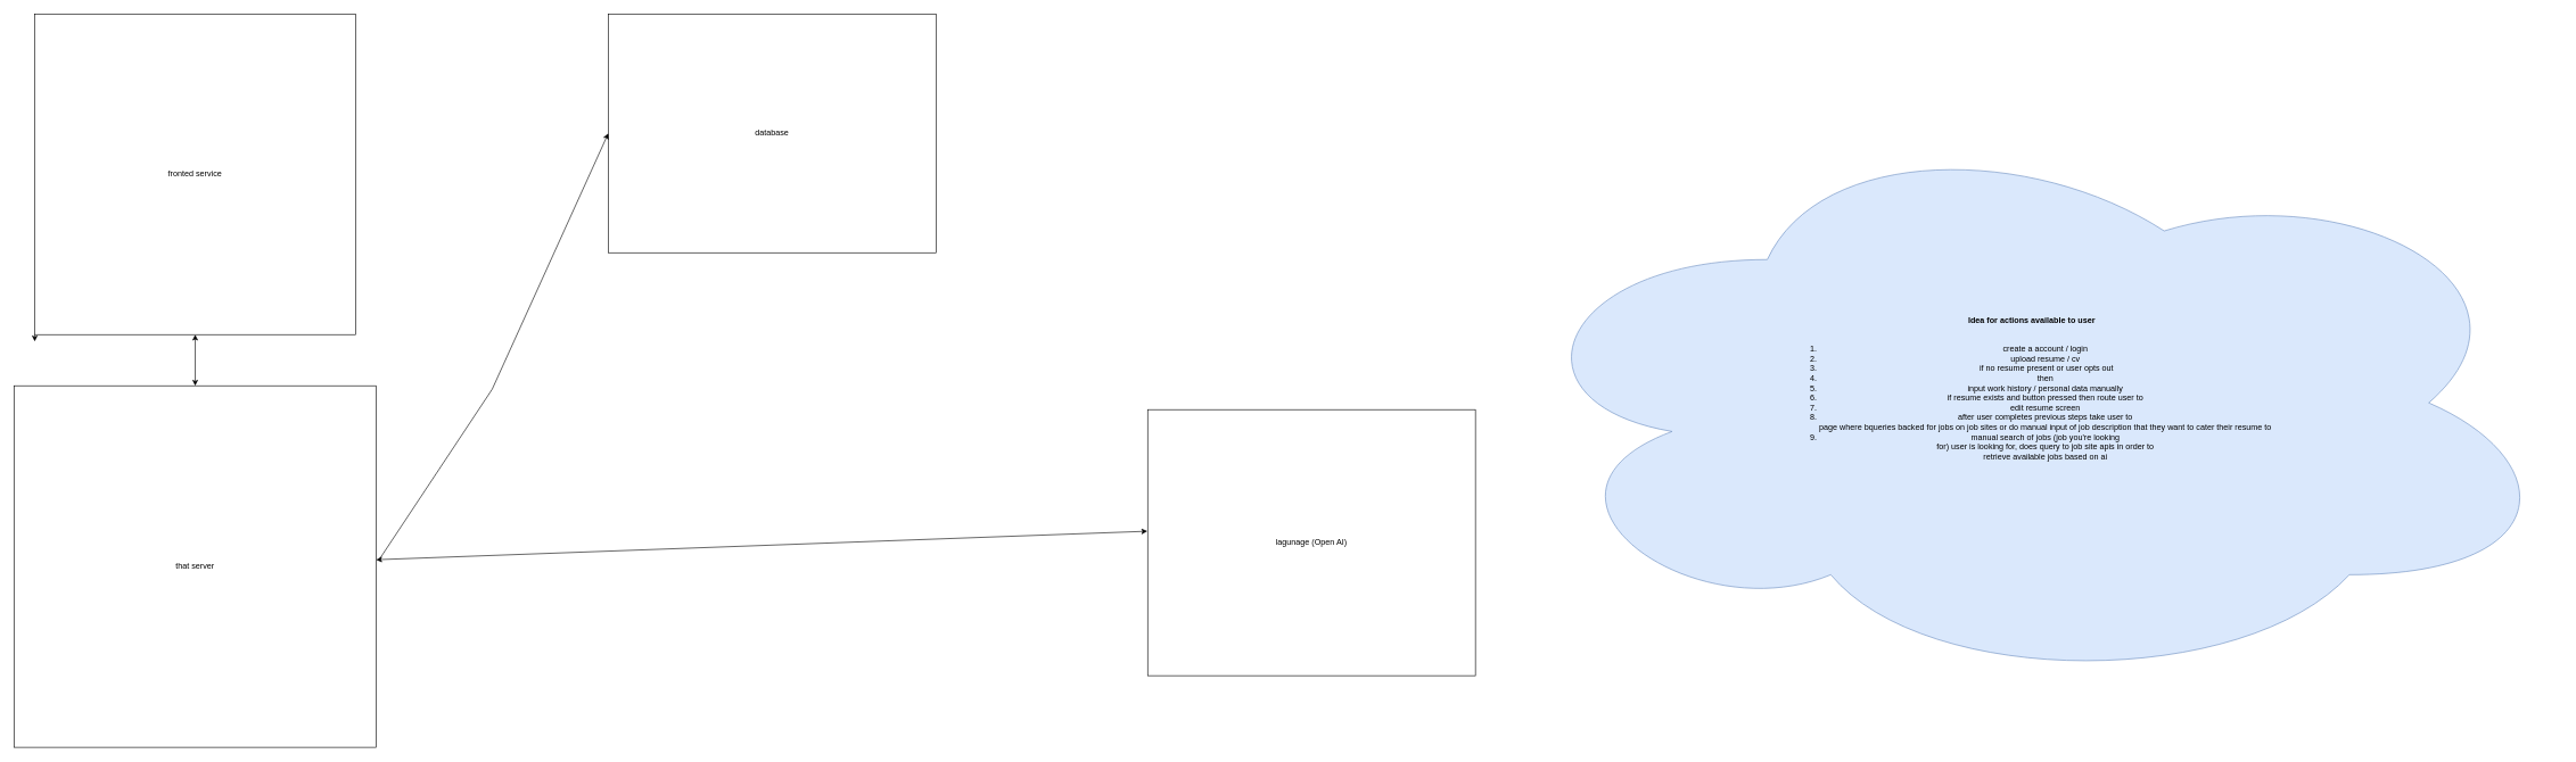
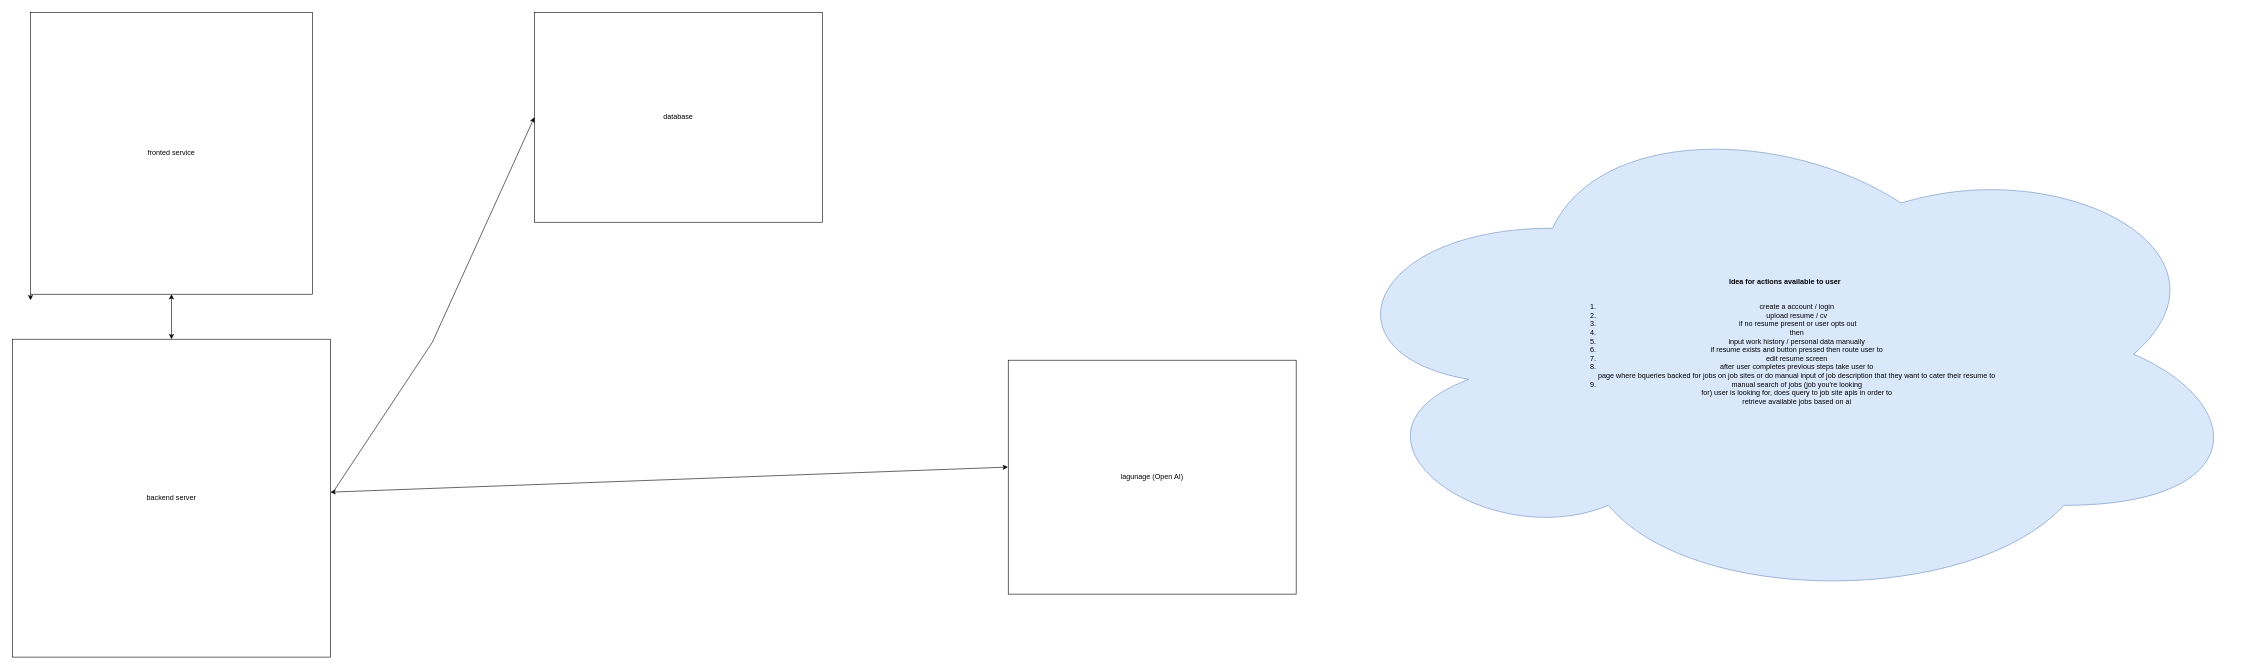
  <mxCell id="0" />
  <mxCell id="1" parent="0" />
  <mxCell id="2" style="edgeStyle=orthogonalEdgeStyle;rounded=0;orthogonalLoop=1;jettySize=auto;html=1;exitX=0;exitY=1;exitDx=0;exitDy=0;" edge="1" parent="1" source="3"><mxGeometry relative="1" as="geometry"><mxPoint x="50" y="500" as="targetPoint" /></mxGeometry></mxCell>
  <mxCell id="3" value="fronted service" style="whiteSpace=wrap;html=1;aspect=fixed;" vertex="1" parent="1"><mxGeometry x="50" y="20" width="470" height="470" as="geometry" /></mxCell>
- <mxCell id="4" value="that server" style="whiteSpace=wrap;html=1;aspect=fixed;" vertex="1" parent="1"><mxGeometry x="20" y="565" width="530" height="530" as="geometry" /></mxCell>
+ <mxCell id="4" value="backend server" style="whiteSpace=wrap;html=1;aspect=fixed;" vertex="1" parent="1"><mxGeometry x="20" y="565" width="530" height="530" as="geometry" /></mxCell>
  <mxCell id="5" value="database" style="whiteSpace=wrap;html=1;aspect=fixed;" vertex="1" parent="1"><mxGeometry x="890" y="20" width="480" height="350" as="geometry" /></mxCell>
  <mxCell id="6" value="lagunage (Open AI)" style="whiteSpace=wrap;html=1;aspect=fixed;" vertex="1" parent="1"><mxGeometry x="1680" y="600" width="480" height="390" as="geometry" /></mxCell>
  <mxCell id="7" value="" style="endArrow=classic;startArrow=classic;html=1;rounded=0;exitX=0.5;exitY=0;exitDx=0;exitDy=0;entryX=0.5;entryY=1;entryDx=0;entryDy=0;" edge="1" parent="1" source="4" target="3"><mxGeometry width="50" height="50" relative="1" as="geometry"><mxPoint x="690" y="590" as="sourcePoint" /><mxPoint x="530" y="510" as="targetPoint" /><Array as="points" /></mxGeometry></mxCell>
  <mxCell id="8" value="" style="endArrow=classic;startArrow=classic;html=1;rounded=0;entryX=-0.001;entryY=0.457;entryDx=0;entryDy=0;entryPerimeter=0;" edge="1" parent="1" target="6"><mxGeometry width="50" height="50" relative="1" as="geometry"><mxPoint x="550" y="820" as="sourcePoint" /><mxPoint x="600" y="770" as="targetPoint" /></mxGeometry></mxCell>
  <mxCell id="9" value="" style="endArrow=classic;html=1;rounded=0;exitX=1.011;exitY=0.477;exitDx=0;exitDy=0;exitPerimeter=0;entryX=0;entryY=0.5;entryDx=0;entryDy=0;" edge="1" parent="1" source="4" target="5"><mxGeometry width="50" height="50" relative="1" as="geometry"><mxPoint x="690" y="590" as="sourcePoint" /><mxPoint x="740" y="540" as="targetPoint" /><Array as="points"><mxPoint x="720" y="570" /></Array></mxGeometry></mxCell>
  <mxCell id="10" value="&lt;b&gt;Idea for actions available to user&lt;/b&gt;&lt;div&gt;&lt;br&gt;&lt;/div&gt;&lt;ol&gt;&lt;li&gt;create a account / login&lt;/li&gt;&lt;li&gt;upload resume / cv &lt;br&gt;&lt;/li&gt;&lt;li&gt;&amp;nbsp;if no resume present or user opts out&lt;br&gt;&lt;/li&gt;&lt;li&gt;then&lt;br&gt;&lt;/li&gt;&lt;li&gt;input work history / personal data manually&lt;br&gt;&lt;/li&gt;&lt;li&gt;if resume exists and button pressed then route user to &lt;br&gt;&lt;/li&gt;&lt;li&gt;edit resume screen&lt;br&gt;&lt;/li&gt;&lt;li&gt;after user completes previous steps take user to&lt;br&gt;page where bqueries backed for jobs on job sites or do manual input of job description that they want to cater their resume to&lt;/li&gt;&lt;li&gt;manual search of jobs (job you're looking &lt;br&gt;for) user is looking for, does query to job site apis in order to &lt;br&gt;retrieve available jobs based on ai&lt;/li&gt;&lt;/ol&gt;&lt;div&gt;&lt;br&gt;&lt;/div&gt;&lt;div&gt;&lt;br&gt;&lt;/div&gt;" style="ellipse;shape=cloud;whiteSpace=wrap;html=1;fillColor=#dae8fc;strokeColor=#6c8ebf;" vertex="1" parent="1"><mxGeometry x="2200" y="170" width="1550" height="840" as="geometry" /></mxCell>
